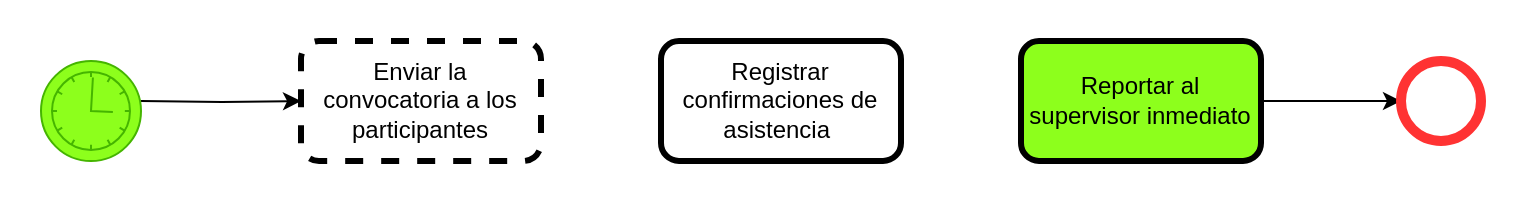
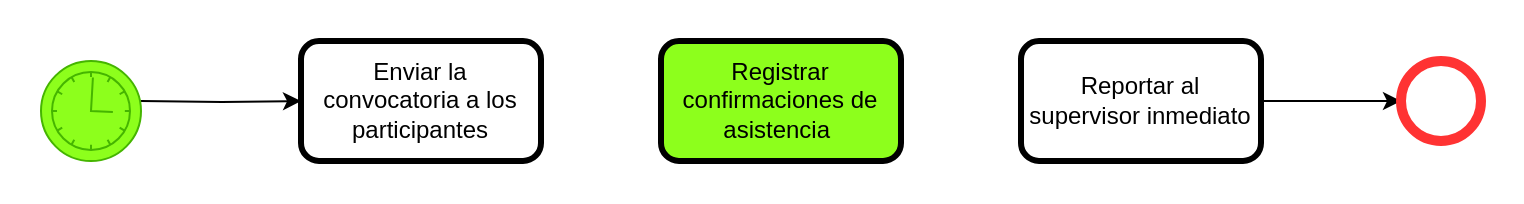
  <mxCell id="0" />
  <mxCell id="1" parent="0" />
  <mxCell id="2" style="edgeStyle=orthogonalEdgeStyle;rounded=0;orthogonalLoop=1;jettySize=auto;html=1;exitX=1;exitY=0.5;exitDx=0;exitDy=0;exitPerimeter=0;entryX=0;entryY=0.5;entryDx=0;entryDy=0;" parent="1" target="3" edge="1"><mxGeometry relative="1" as="geometry"><mxPoint x="70" y="50" as="sourcePoint" /></mxGeometry></mxCell>
- <mxCell id="3" value="Enviar la convocatoria a los participantes" style="rounded=1;whiteSpace=wrap;html=1;strokeColor=#000000;strokeWidth=3;dashed=1;" parent="1" vertex="1"><mxGeometry x="150" y="20" width="120" height="60" as="geometry" /></mxCell>
- <mxCell id="4" value="Registrar confirmaciones de asistencia&amp;nbsp;" style="rounded=1;whiteSpace=wrap;html=1;strokeColor=#000000;strokeWidth=3;" parent="1" vertex="1"><mxGeometry x="330" y="20" width="120" height="60" as="geometry" /></mxCell>
+ <mxCell id="3" value="Enviar la convocatoria a los participantes" style="rounded=1;whiteSpace=wrap;html=1;strokeColor=#000000;strokeWidth=3;" parent="1" vertex="1"><mxGeometry x="150" y="20" width="120" height="60" as="geometry" /></mxCell>
+ <mxCell id="4" value="Registrar confirmaciones de asistencia&amp;nbsp;" style="rounded=1;whiteSpace=wrap;html=1;strokeColor=#000000;strokeWidth=3;fillColor=#8dff1c;" parent="1" vertex="1"><mxGeometry x="330" y="20" width="120" height="60" as="geometry" /></mxCell>
  <mxCell id="5" style="edgeStyle=orthogonalEdgeStyle;rounded=0;orthogonalLoop=1;jettySize=auto;html=1;entryX=0;entryY=0.5;entryDx=0;entryDy=0;entryPerimeter=0;strokeColor=#000000;" parent="1" source="6" target="7" edge="1"><mxGeometry relative="1" as="geometry" /></mxCell>
- <mxCell id="6" value="Reportar al supervisor inmediato" style="rounded=1;whiteSpace=wrap;html=1;strokeColor=#000000;strokeWidth=3;fillColor=#8dff1c;" parent="1" vertex="1"><mxGeometry x="510" y="20" width="120" height="60" as="geometry" /></mxCell>
+ <mxCell id="6" value="Reportar al supervisor inmediato" style="rounded=1;whiteSpace=wrap;html=1;strokeColor=#000000;strokeWidth=3;" parent="1" vertex="1"><mxGeometry x="510" y="20" width="120" height="60" as="geometry" /></mxCell>
  <mxCell id="7" value="" style="points=[[0.145,0.145,0],[0.5,0,0],[0.855,0.145,0],[1,0.5,0],[0.855,0.855,0],[0.5,1,0],[0.145,0.855,0],[0,0.5,0]];shape=mxgraph.bpmn.event;html=1;verticalLabelPosition=bottom;labelBackgroundColor=#ffffff;verticalAlign=top;align=center;perimeter=ellipsePerimeter;outlineConnect=0;aspect=fixed;outline=standard;symbol=general;strokeColor=#FF3333;strokeWidth=5;" parent="1" vertex="1"><mxGeometry x="700" y="30" width="40" height="40" as="geometry" /></mxCell>
  <mxCell id="8" value="" style="points=[[0.145,0.145,0],[0.5,0,0],[0.855,0.145,0],[1,0.5,0],[0.855,0.855,0],[0.5,1,0],[0.145,0.855,0],[0,0.5,0]];shape=mxgraph.bpmn.event;html=1;verticalLabelPosition=bottom;labelBackgroundColor=#ffffff;verticalAlign=top;align=center;perimeter=ellipsePerimeter;outlineConnect=0;aspect=fixed;outline=standard;symbol=timer;fillColor=#8DFF1C;fontColor=#ffffff;strokeColor=#45B500;" vertex="1" parent="1"><mxGeometry x="20" y="30" width="50" height="50" as="geometry" /></mxCell>
